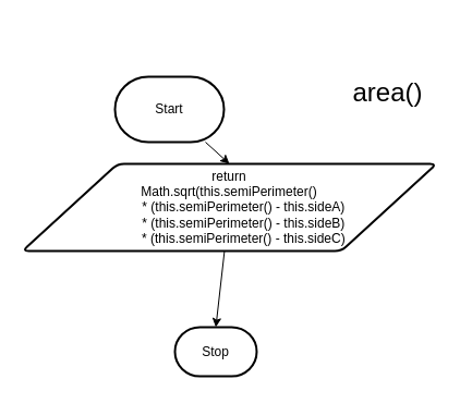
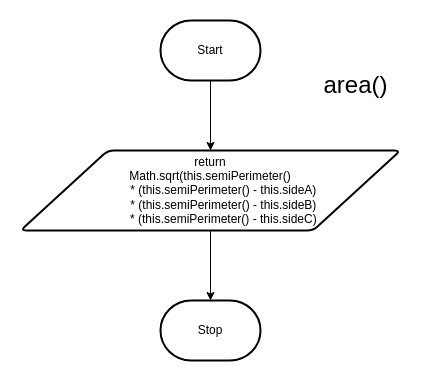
  <mxCell id="0" />
  <mxCell id="1" parent="0" />
  <mxCell id="2" style="edgeStyle=none;html=1;entryX=0.5;entryY=0;entryDx=0;entryDy=0;" edge="1" parent="1" source="3" target="6"><mxGeometry relative="1" as="geometry" /></mxCell>
- <mxCell id="3" value="Start" style="strokeWidth=2;html=1;shape=mxgraph.flowchart.terminator;whiteSpace=wrap;" vertex="1" parent="1"><mxGeometry x="105" y="70" width="100" height="60" as="geometry" /></mxCell>
- <mxCell id="4" value="Stop" style="strokeWidth=2;html=1;shape=mxgraph.flowchart.terminator;whiteSpace=wrap;" vertex="1" parent="1"><mxGeometry x="160" y="300" width="75" height="45" as="geometry" /></mxCell>
+ <mxCell id="3" value="Start" style="strokeWidth=2;html=1;shape=mxgraph.flowchart.terminator;whiteSpace=wrap;" vertex="1" parent="1"><mxGeometry x="160" y="20" width="100" height="60" as="geometry" /></mxCell>
+ <mxCell id="4" value="Stop" style="strokeWidth=2;html=1;shape=mxgraph.flowchart.terminator;whiteSpace=wrap;" vertex="1" parent="1"><mxGeometry x="160" y="300" width="100" height="60" as="geometry" /></mxCell>
  <mxCell id="5" style="edgeStyle=none;html=1;entryX=0.5;entryY=0;entryDx=0;entryDy=0;entryPerimeter=0;" edge="1" parent="1" source="6" target="4"><mxGeometry relative="1" as="geometry" /></mxCell>
  <mxCell id="6" value="return&lt;br&gt;&lt;div&gt;Math.sqrt(this.semiPerimeter()&lt;/div&gt;&lt;div&gt;&amp;nbsp; &amp;nbsp; &amp;nbsp; &amp;nbsp; * (this.semiPerimeter() - this.sideA)&lt;/div&gt;&lt;div&gt;&amp;nbsp; &amp;nbsp; &amp;nbsp; &amp;nbsp; * (this.semiPerimeter() - this.sideB)&lt;/div&gt;&lt;div&gt;&amp;nbsp; &amp;nbsp; &amp;nbsp; &amp;nbsp; * (this.semiPerimeter() - this.sideC)&lt;/div&gt;" style="shape=parallelogram;html=1;strokeWidth=2;perimeter=parallelogramPerimeter;whiteSpace=wrap;rounded=1;arcSize=12;size=0.23;" vertex="1" parent="1"><mxGeometry x="20" y="150" width="380" height="80" as="geometry" /></mxCell>
  <mxCell id="7" value="&lt;font style=&quot;font-size: 24px;&quot;&gt;area()&lt;/font&gt;" style="text;html=1;align=center;verticalAlign=middle;resizable=0;points=[];autosize=1;strokeColor=none;fillColor=none;" vertex="1" parent="1"><mxGeometry x="310" y="65" width="90" height="40" as="geometry" /></mxCell>
